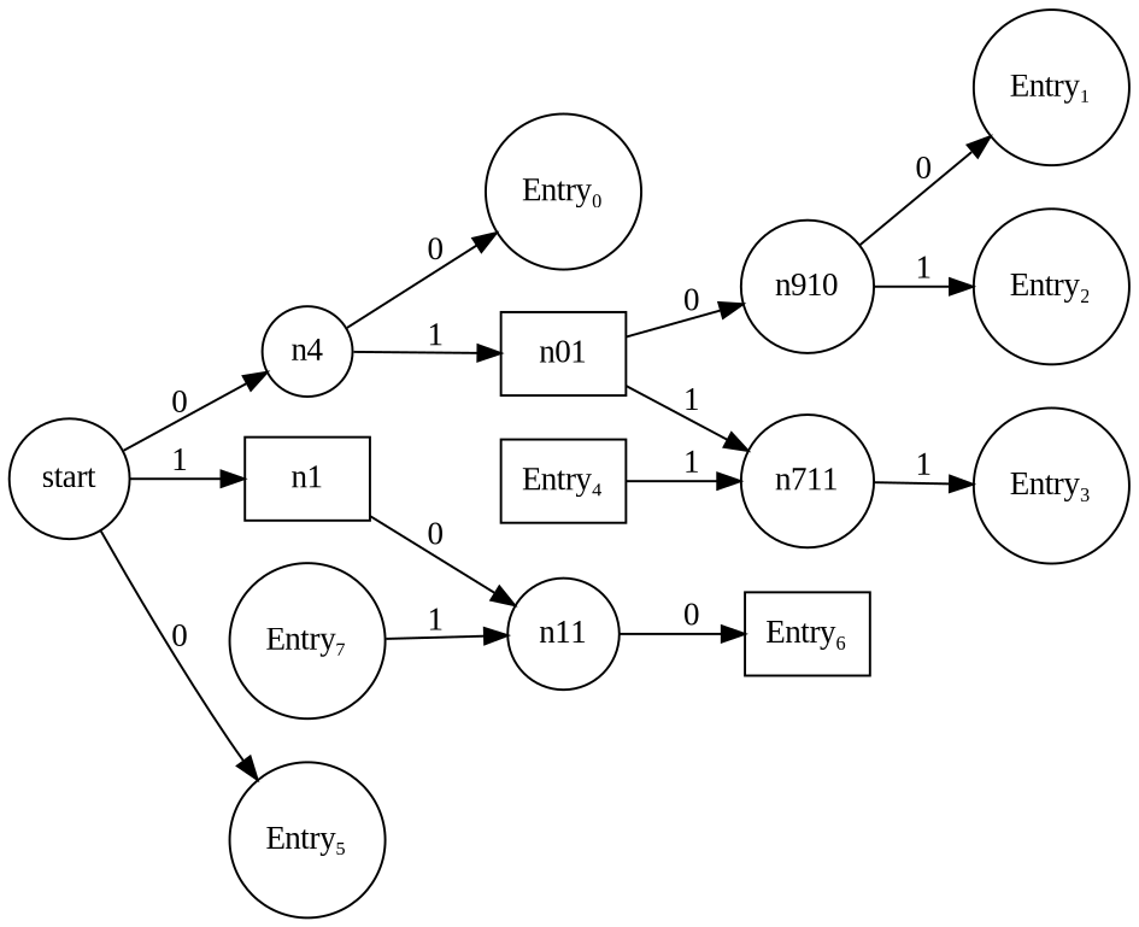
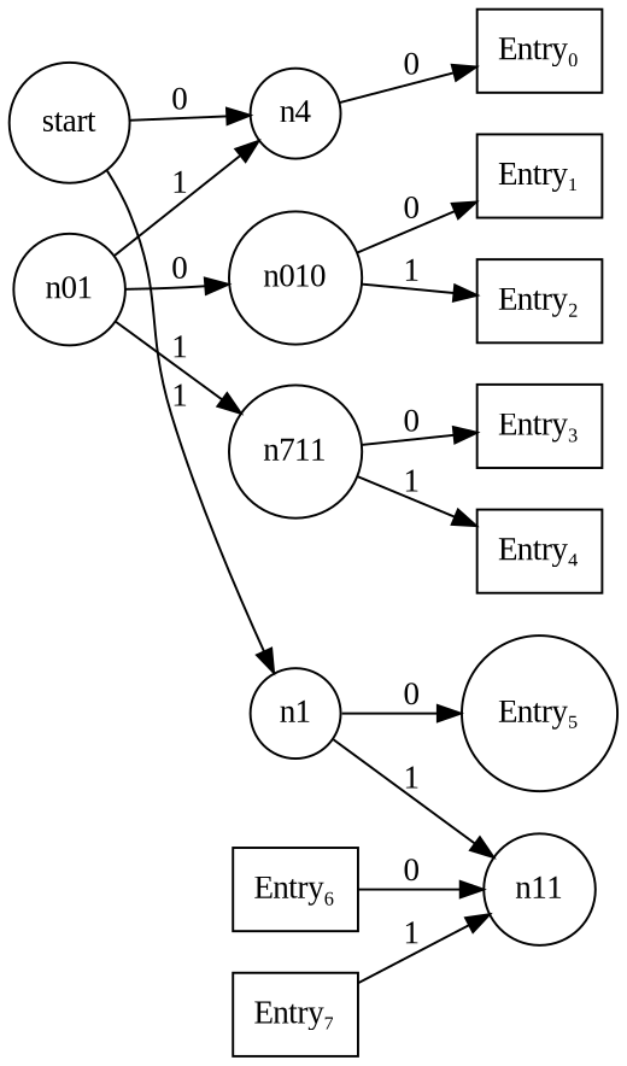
  digraph {
    fontname="Liberation Serif"
    rankdir=LR
    node [fontname="Liberation Serif" shape=circle]
    edge [fontname="Liberation Serif"]
    start [label=start]
    n0 [label=n4]
-   n1 [shape=box]
-   n00 [label="Entry₀"]
-   n01 [shape=box]
+   n1
+   n00 [label="Entry₀" shape=box]
+   n01
    n10 [label="Entry₅"]
    n11
-   n010 [label=n910]
+   n010
    n011 [label=n711]
-   n0100 [label="Entry₁"]
-   n0101 [label="Entry₂"]
-   n0110 [label="Entry₃"]
+   n0100 [label="Entry₁" shape=box]
+   n0101 [label="Entry₂" shape=box]
+   n0110 [label="Entry₃" shape=box]
    n0111 [label="Entry₄" shape=box]
    n110 [label="Entry₆" shape=box]
-   n111 [label="Entry₇"]
+   n111 [label="Entry₇" shape=box]
    start -> n0 [label=0]
    start -> n1 [label=1]
    n0 -> n00 [label=0]
-   n0 -> n01 [label=1]
-   start -> n10 [label=0]
-   n1 -> n11 [label=0]
+   n01 -> n0 [label=1]
+   n1 -> n10 [label=0]
+   n1 -> n11 [label=1]
    n01 -> n010 [label=0]
    n01 -> n011 [label=1]
-   n11 -> n110 [label=0]
+   n110 -> n11 [label=0]
    n010 -> n0100 [label=0]
    n010 -> n0101 [label=1]
-   n011 -> n0110 [label=1]
-   n0111 -> n011 [label=1]
+   n011 -> n0110 [label=0]
+   n011 -> n0111 [label=1]
    n111 -> n11 [label=1]
  }
